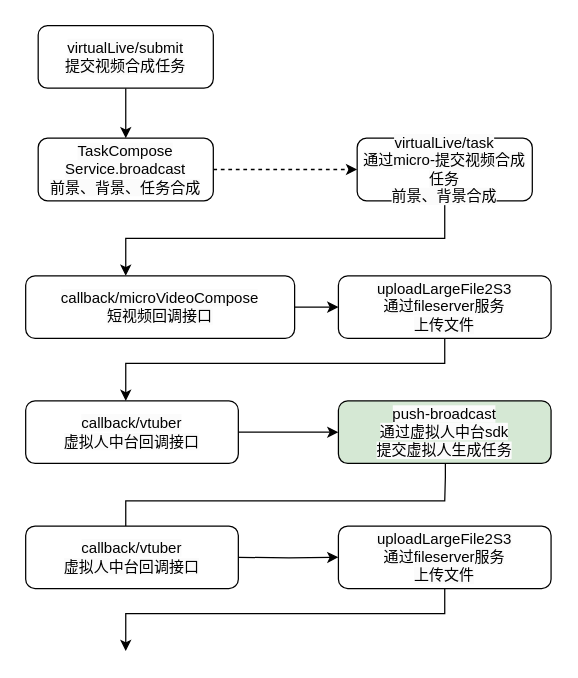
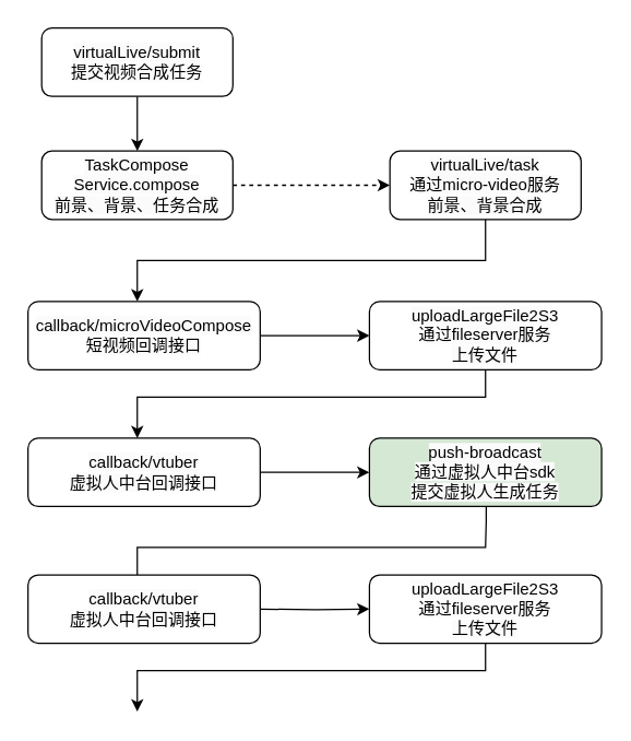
  <mxCell id="0" />
  <mxCell id="1" parent="0" />
  <mxCell id="2" value="" style="edgeStyle=orthogonalEdgeStyle;rounded=0;orthogonalLoop=1;jettySize=auto;html=1;" edge="1" parent="1" source="3" target="5"><mxGeometry relative="1" as="geometry" /></mxCell>
  <mxCell id="3" value="&lt;span style=&quot;color: rgb(0, 0, 0); font-family: Helvetica; font-size: 12px; font-style: normal; font-variant-ligatures: normal; font-variant-caps: normal; font-weight: 400; letter-spacing: normal; orphans: 2; text-indent: 0px; text-transform: none; widows: 2; word-spacing: 0px; -webkit-text-stroke-width: 0px; background-color: rgb(251, 251, 251); text-decoration-thickness: initial; text-decoration-style: initial; text-decoration-color: initial; float: none; display: inline !important;&quot;&gt;virtualLive/submit&lt;br&gt;提交视频合成任务&lt;br&gt;&lt;/span&gt;" style="rounded=1;whiteSpace=wrap;html=1;align=center;" vertex="1" parent="1"><mxGeometry x="30" y="20" width="140" height="50" as="geometry" /></mxCell>
  <mxCell id="4" value="" style="edgeStyle=orthogonalEdgeStyle;rounded=0;orthogonalLoop=1;jettySize=auto;html=1;dashed=1;" edge="1" parent="1" source="5" target="7"><mxGeometry relative="1" as="geometry" /></mxCell>
- <mxCell id="5" value="&lt;span style=&quot;color: rgb(0, 0, 0); font-family: Helvetica; font-size: 12px; font-style: normal; font-variant-ligatures: normal; font-variant-caps: normal; font-weight: 400; letter-spacing: normal; orphans: 2; text-indent: 0px; text-transform: none; widows: 2; word-spacing: 0px; -webkit-text-stroke-width: 0px; background-color: rgb(251, 251, 251); text-decoration-thickness: initial; text-decoration-style: initial; text-decoration-color: initial; float: none; display: inline !important;&quot;&gt;TaskCompose&lt;br&gt;Service.broadcast&lt;br style=&quot;border-color: var(--border-color);&quot;&gt;前景、背景、任务合成&lt;br&gt;&lt;/span&gt;" style="rounded=1;whiteSpace=wrap;html=1;align=center;" vertex="1" parent="1"><mxGeometry x="30" y="110" width="140" height="50" as="geometry" /></mxCell>
+ <mxCell id="5" value="&lt;span style=&quot;color: rgb(0, 0, 0); font-family: Helvetica; font-size: 12px; font-style: normal; font-variant-ligatures: normal; font-variant-caps: normal; font-weight: 400; letter-spacing: normal; orphans: 2; text-indent: 0px; text-transform: none; widows: 2; word-spacing: 0px; -webkit-text-stroke-width: 0px; background-color: rgb(251, 251, 251); text-decoration-thickness: initial; text-decoration-style: initial; text-decoration-color: initial; float: none; display: inline !important;&quot;&gt;TaskCompose&lt;br&gt;Service.compose&lt;br style=&quot;border-color: var(--border-color);&quot;&gt;前景、背景、任务合成&lt;br&gt;&lt;/span&gt;" style="rounded=1;whiteSpace=wrap;html=1;align=center;" vertex="1" parent="1"><mxGeometry x="30" y="110" width="140" height="50" as="geometry" /></mxCell>
  <mxCell id="6" value="" style="edgeStyle=orthogonalEdgeStyle;rounded=0;orthogonalLoop=1;jettySize=auto;html=1;exitX=0.5;exitY=1;exitDx=0;exitDy=0;" edge="1" parent="1" source="7" target="9"><mxGeometry relative="1" as="geometry"><Array as="points"><mxPoint x="355" y="190" /><mxPoint x="100" y="190" /></Array></mxGeometry></mxCell>
- <mxCell id="7" value="&lt;span style=&quot;color: rgb(0, 0, 0); font-family: Helvetica; font-size: 12px; font-style: normal; font-variant-ligatures: normal; font-variant-caps: normal; font-weight: 400; letter-spacing: normal; orphans: 2; text-indent: 0px; text-transform: none; widows: 2; word-spacing: 0px; -webkit-text-stroke-width: 0px; background-color: rgb(251, 251, 251); text-decoration-thickness: initial; text-decoration-style: initial; text-decoration-color: initial; float: none; display: inline !important;&quot;&gt;virtualLive/task&lt;br&gt;通过micro-提交视频合成任务&lt;br&gt;前景、背景合成&lt;br&gt;&lt;/span&gt;" style="rounded=1;whiteSpace=wrap;html=1;align=center;" vertex="1" parent="1"><mxGeometry x="285" y="110" width="140" height="50" as="geometry" /></mxCell>
+ <mxCell id="7" value="&lt;span style=&quot;color: rgb(0, 0, 0); font-family: Helvetica; font-size: 12px; font-style: normal; font-variant-ligatures: normal; font-variant-caps: normal; font-weight: 400; letter-spacing: normal; orphans: 2; text-indent: 0px; text-transform: none; widows: 2; word-spacing: 0px; -webkit-text-stroke-width: 0px; background-color: rgb(251, 251, 251); text-decoration-thickness: initial; text-decoration-style: initial; text-decoration-color: initial; float: none; display: inline !important;&quot;&gt;virtualLive/task&lt;br&gt;通过micro-video服务&lt;br&gt;前景、背景合成&lt;br&gt;&lt;/span&gt;" style="rounded=1;whiteSpace=wrap;html=1;align=center;" vertex="1" parent="1"><mxGeometry x="285" y="110" width="140" height="50" as="geometry" /></mxCell>
  <mxCell id="8" value="" style="edgeStyle=orthogonalEdgeStyle;rounded=0;orthogonalLoop=1;jettySize=auto;html=1;" edge="1" parent="1" source="9" target="10"><mxGeometry relative="1" as="geometry" /></mxCell>
- <mxCell id="9" value="&lt;span style=&quot;color: rgb(0, 0, 0); font-family: Helvetica; font-size: 12px; font-style: normal; font-variant-ligatures: normal; font-variant-caps: normal; font-weight: 400; letter-spacing: normal; orphans: 2; text-indent: 0px; text-transform: none; widows: 2; word-spacing: 0px; -webkit-text-stroke-width: 0px; background-color: rgb(251, 251, 251); text-decoration-thickness: initial; text-decoration-style: initial; text-decoration-color: initial; float: none; display: inline !important;&quot;&gt;callback/microVideoCompose&lt;br&gt;短视频回调接口&lt;br&gt;&lt;/span&gt;" style="rounded=1;whiteSpace=wrap;html=1;align=center;" vertex="1" parent="1"><mxGeometry x="20" y="220" width="215" height="50" as="geometry" /></mxCell>
+ <mxCell id="9" value="&lt;span style=&quot;color: rgb(0, 0, 0); font-family: Helvetica; font-size: 12px; font-style: normal; font-variant-ligatures: normal; font-variant-caps: normal; font-weight: 400; letter-spacing: normal; orphans: 2; text-indent: 0px; text-transform: none; widows: 2; word-spacing: 0px; -webkit-text-stroke-width: 0px; background-color: rgb(251, 251, 251); text-decoration-thickness: initial; text-decoration-style: initial; text-decoration-color: initial; float: none; display: inline !important;&quot;&gt;callback/microVideoCompose&lt;br&gt;短视频回调接口&lt;br&gt;&lt;/span&gt;" style="rounded=1;whiteSpace=wrap;html=1;align=center;" vertex="1" parent="1"><mxGeometry x="20" y="220" width="170" height="50" as="geometry" /></mxCell>
  <mxCell id="10" value="&lt;span style=&quot;color: rgb(0, 0, 0); font-family: Helvetica; font-size: 12px; font-style: normal; font-variant-ligatures: normal; font-variant-caps: normal; font-weight: 400; letter-spacing: normal; orphans: 2; text-indent: 0px; text-transform: none; widows: 2; word-spacing: 0px; -webkit-text-stroke-width: 0px; background-color: rgb(251, 251, 251); text-decoration-thickness: initial; text-decoration-style: initial; text-decoration-color: initial; float: none; display: inline !important;&quot;&gt;uploadLargeFile2S3&lt;br&gt;通过fileserver服务&lt;br&gt;上传文件&lt;br&gt;&lt;/span&gt;" style="rounded=1;whiteSpace=wrap;html=1;align=center;" vertex="1" parent="1"><mxGeometry x="270" y="220" width="170" height="50" as="geometry" /></mxCell>
  <mxCell id="11" value="" style="edgeStyle=orthogonalEdgeStyle;rounded=0;orthogonalLoop=1;jettySize=auto;html=1;exitX=0.5;exitY=1;exitDx=0;exitDy=0;" edge="1" parent="1" source="10"><mxGeometry relative="1" as="geometry"><mxPoint x="375" y="270" as="sourcePoint" /><mxPoint x="100" y="320" as="targetPoint" /><Array as="points"><mxPoint x="355" y="290" /><mxPoint x="100" y="290" /></Array></mxGeometry></mxCell>
  <mxCell id="12" value="" style="edgeStyle=orthogonalEdgeStyle;rounded=0;orthogonalLoop=1;jettySize=auto;html=1;" edge="1" parent="1" source="13" target="14"><mxGeometry relative="1" as="geometry" /></mxCell>
  <mxCell id="13" value="&lt;span style=&quot;color: rgb(0, 0, 0); font-family: Helvetica; font-size: 12px; font-style: normal; font-variant-ligatures: normal; font-variant-caps: normal; font-weight: 400; letter-spacing: normal; orphans: 2; text-indent: 0px; text-transform: none; widows: 2; word-spacing: 0px; -webkit-text-stroke-width: 0px; background-color: rgb(251, 251, 251); text-decoration-thickness: initial; text-decoration-style: initial; text-decoration-color: initial; float: none; display: inline !important;&quot;&gt;callback/vtuber&lt;br style=&quot;border-color: var(--border-color);&quot;&gt;虚拟人中台回调接口&lt;br&gt;&lt;/span&gt;" style="rounded=1;whiteSpace=wrap;html=1;align=center;" vertex="1" parent="1"><mxGeometry x="20" y="320" width="170" height="50" as="geometry" /></mxCell>
  <mxCell id="14" value="&lt;span style=&quot;color: rgb(0, 0, 0); font-family: Helvetica; font-size: 12px; font-style: normal; font-variant-ligatures: normal; font-variant-caps: normal; font-weight: 400; letter-spacing: normal; orphans: 2; text-indent: 0px; text-transform: none; widows: 2; word-spacing: 0px; -webkit-text-stroke-width: 0px; background-color: rgb(251, 251, 251); text-decoration-thickness: initial; text-decoration-style: initial; text-decoration-color: initial; float: none; display: inline !important;&quot;&gt;push-broadcast&lt;br&gt;通过虚拟人中台sdk&lt;br&gt;提交虚拟人生成任务&lt;br&gt;&lt;/span&gt;" style="rounded=1;whiteSpace=wrap;html=1;align=center;fillColor=#d5e8d4;" vertex="1" parent="1"><mxGeometry x="270" y="320" width="170" height="50" as="geometry" /></mxCell>
  <mxCell id="15" value="" style="edgeStyle=orthogonalEdgeStyle;rounded=0;orthogonalLoop=1;jettySize=auto;html=1;exitX=0.503;exitY=1.006;exitDx=0;exitDy=0;exitPerimeter=0;" edge="1" parent="1" source="14"><mxGeometry relative="1" as="geometry"><mxPoint x="375" y="381" as="sourcePoint" /><mxPoint x="100" y="430" as="targetPoint" /><Array as="points"><mxPoint x="356" y="381" /><mxPoint x="355" y="381" /><mxPoint x="355" y="400" /><mxPoint x="100" y="400" /></Array></mxGeometry></mxCell>
  <mxCell id="16" value="&lt;span style=&quot;color: rgb(0, 0, 0); font-family: Helvetica; font-size: 12px; font-style: normal; font-variant-ligatures: normal; font-variant-caps: normal; font-weight: 400; letter-spacing: normal; orphans: 2; text-indent: 0px; text-transform: none; widows: 2; word-spacing: 0px; -webkit-text-stroke-width: 0px; background-color: rgb(251, 251, 251); text-decoration-thickness: initial; text-decoration-style: initial; text-decoration-color: initial; float: none; display: inline !important;&quot;&gt;callback/vtuber&lt;br&gt;虚拟人中台回调接口&lt;br&gt;&lt;/span&gt;" style="rounded=1;whiteSpace=wrap;html=1;align=center;" vertex="1" parent="1"><mxGeometry x="20" y="420" width="170" height="50" as="geometry" /></mxCell>
  <mxCell id="17" value="" style="edgeStyle=orthogonalEdgeStyle;rounded=0;orthogonalLoop=1;jettySize=auto;html=1;" edge="1" parent="1" target="18"><mxGeometry relative="1" as="geometry"><mxPoint x="190" y="445" as="sourcePoint" /></mxGeometry></mxCell>
  <mxCell id="18" value="&lt;span style=&quot;color: rgb(0, 0, 0); font-family: Helvetica; font-size: 12px; font-style: normal; font-variant-ligatures: normal; font-variant-caps: normal; font-weight: 400; letter-spacing: normal; orphans: 2; text-indent: 0px; text-transform: none; widows: 2; word-spacing: 0px; -webkit-text-stroke-width: 0px; background-color: rgb(251, 251, 251); text-decoration-thickness: initial; text-decoration-style: initial; text-decoration-color: initial; float: none; display: inline !important;&quot;&gt;uploadLargeFile2S3&lt;br&gt;通过fileserver服务&lt;br&gt;上传文件&lt;br&gt;&lt;/span&gt;" style="rounded=1;whiteSpace=wrap;html=1;align=center;" vertex="1" parent="1"><mxGeometry x="270" y="420" width="170" height="50" as="geometry" /></mxCell>
  <mxCell id="19" value="" style="edgeStyle=orthogonalEdgeStyle;rounded=0;orthogonalLoop=1;jettySize=auto;html=1;exitX=0.5;exitY=1;exitDx=0;exitDy=0;" edge="1" parent="1" source="18"><mxGeometry relative="1" as="geometry"><mxPoint x="375" y="470" as="sourcePoint" /><mxPoint x="100" y="520" as="targetPoint" /><Array as="points"><mxPoint x="355" y="490" /><mxPoint x="100" y="490" /></Array></mxGeometry></mxCell>
